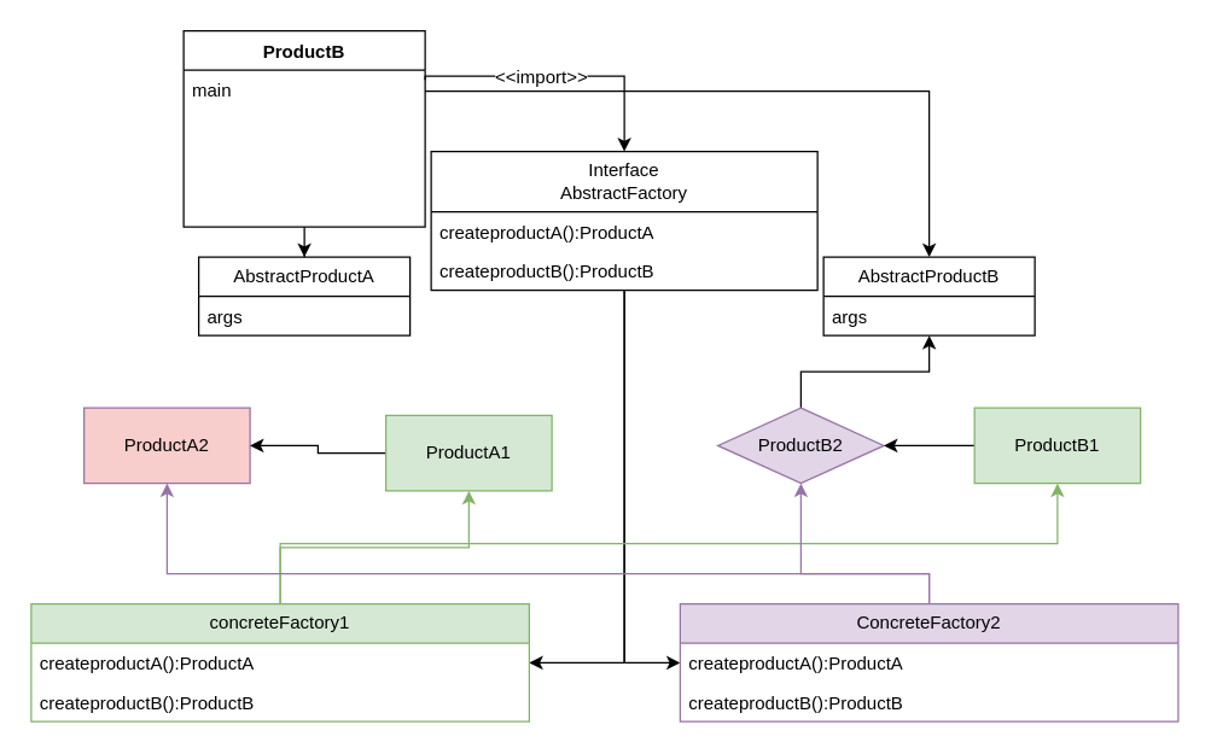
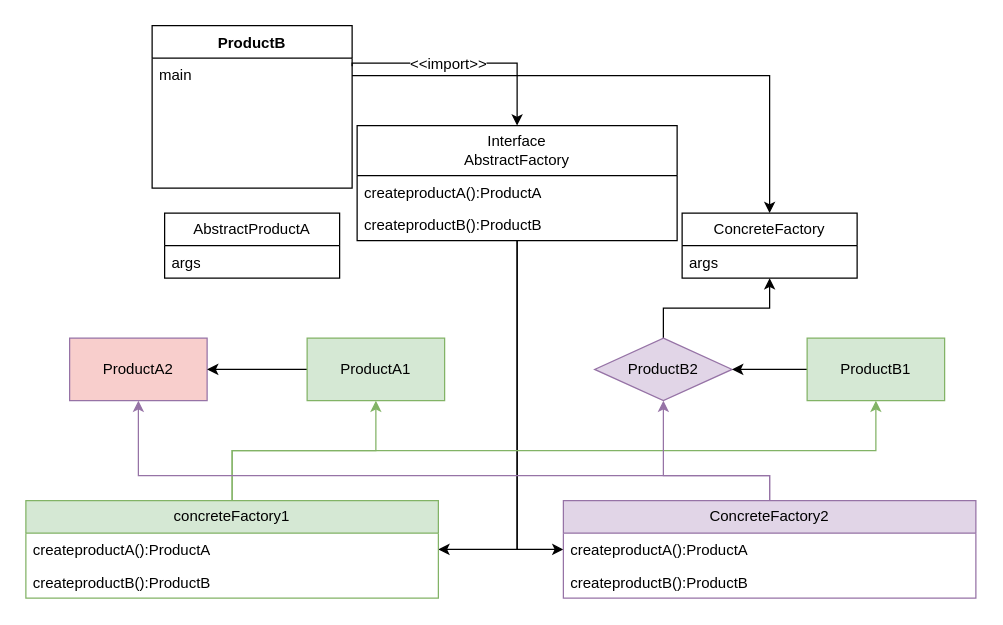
  <mxCell id="0" />
  <mxCell id="1" parent="0" />
- <mxCell id="2" style="edgeStyle=orthogonalEdgeStyle;rounded=0;orthogonalLoop=1;jettySize=auto;html=1;" parent="1" source="4" target="30" edge="1"><mxGeometry relative="1" as="geometry" /></mxCell>
  <mxCell id="3" style="edgeStyle=orthogonalEdgeStyle;rounded=0;orthogonalLoop=1;jettySize=auto;html=1;" parent="1" source="4" target="32" edge="1"><mxGeometry relative="1" as="geometry"><Array as="points"><mxPoint x="615" y="60" /></Array></mxGeometry></mxCell>
  <mxCell id="4" value="ProductB" style="swimlane;fontStyle=1;align=center;verticalAlign=top;childLayout=stackLayout;horizontal=1;startSize=26;horizontalStack=0;resizeParent=1;resizeParentMax=0;resizeLast=0;collapsible=1;marginBottom=0;whiteSpace=wrap;html=1;fontFamily=Helvetica;fontSize=12;textShadow=0;labelBorderColor=none;spacingTop=0;" parent="1" vertex="1"><mxGeometry x="121" y="20" width="160" height="130" as="geometry" /></mxCell>
  <mxCell id="5" value="&lt;div style=&quot;font-size: 12px;&quot;&gt;main&lt;/div&gt;" style="text;strokeColor=none;fillColor=none;align=left;verticalAlign=top;spacingLeft=4;spacingRight=4;overflow=hidden;rotatable=0;points=[[0,0.5],[1,0.5]];portConstraint=eastwest;whiteSpace=wrap;html=1;fontFamily=Helvetica;fontSize=12;textShadow=0;labelBorderColor=none;horizontal=1;spacingTop=0;" parent="4" vertex="1"><mxGeometry y="26" width="160" height="104" as="geometry" /></mxCell>
  <mxCell id="6" style="edgeStyle=orthogonalEdgeStyle;rounded=0;orthogonalLoop=1;jettySize=auto;html=1;entryX=0;entryY=0.5;entryDx=0;entryDy=0;" parent="1" source="8" target="26" edge="1"><mxGeometry relative="1" as="geometry" /></mxCell>
  <mxCell id="7" style="edgeStyle=orthogonalEdgeStyle;rounded=0;orthogonalLoop=1;jettySize=auto;html=1;entryX=1;entryY=0.5;entryDx=0;entryDy=0;" parent="1" source="8" target="21" edge="1"><mxGeometry relative="1" as="geometry" /></mxCell>
  <mxCell id="8" value="Interface&lt;div style=&quot;font-size: 12px;&quot;&gt;AbstractFactory&lt;/div&gt;" style="swimlane;fontStyle=0;childLayout=stackLayout;horizontal=1;startSize=40;fillColor=none;horizontalStack=0;resizeParent=1;resizeParentMax=0;resizeLast=0;collapsible=1;marginBottom=0;whiteSpace=wrap;html=1;fontFamily=Helvetica;fontSize=12;textShadow=0;labelBorderColor=none;spacingTop=0;" parent="1" vertex="1"><mxGeometry x="285" y="100" width="256" height="92" as="geometry" /></mxCell>
  <mxCell id="9" value="createproductA():ProductA" style="text;strokeColor=none;fillColor=none;align=left;verticalAlign=top;spacingLeft=4;spacingRight=4;overflow=hidden;rotatable=0;points=[[0,0.5],[1,0.5]];portConstraint=eastwest;whiteSpace=wrap;html=1;fontFamily=Helvetica;fontSize=12;textShadow=0;labelBorderColor=none;horizontal=1;spacingTop=0;" parent="8" vertex="1"><mxGeometry y="40" width="256" height="26" as="geometry" /></mxCell>
  <mxCell id="10" value="createproductB():ProductB" style="text;strokeColor=none;fillColor=none;align=left;verticalAlign=top;spacingLeft=4;spacingRight=4;overflow=hidden;rotatable=0;points=[[0,0.5],[1,0.5]];portConstraint=eastwest;whiteSpace=wrap;html=1;fontFamily=Helvetica;fontSize=12;textShadow=0;labelBorderColor=none;horizontal=1;spacingTop=0;" parent="8" vertex="1"><mxGeometry y="66" width="256" height="26" as="geometry" /></mxCell>
  <mxCell id="11" value="ProductA2" style="html=1;whiteSpace=wrap;fontFamily=Helvetica;fontSize=12;textShadow=0;labelBorderColor=none;horizontal=1;spacingTop=0;fillColor=#f8cecc;strokeColor=#9673a6;" parent="1" vertex="1"><mxGeometry x="55" y="270" width="110" height="50" as="geometry" /></mxCell>
  <mxCell id="12" style="edgeStyle=orthogonalEdgeStyle;rounded=0;orthogonalLoop=1;jettySize=auto;html=1;fontFamily=Helvetica;fontSize=12;textShadow=0;labelBorderColor=none;horizontal=1;spacingTop=0;" parent="1" source="13" target="11" edge="1"><mxGeometry relative="1" as="geometry" /></mxCell>
- <mxCell id="13" value="ProductA1" style="html=1;whiteSpace=wrap;fontFamily=Helvetica;fontSize=12;textShadow=0;labelBorderColor=none;horizontal=1;spacingTop=0;fillColor=#d5e8d4;strokeColor=#82b366;" parent="1" vertex="1"><mxGeometry x="255" y="275" width="110" height="50" as="geometry" /></mxCell>
+ <mxCell id="13" value="ProductA1" style="html=1;whiteSpace=wrap;fontFamily=Helvetica;fontSize=12;textShadow=0;labelBorderColor=none;horizontal=1;spacingTop=0;fillColor=#d5e8d4;strokeColor=#82b366;" parent="1" vertex="1"><mxGeometry x="245" y="270" width="110" height="50" as="geometry" /></mxCell>
  <mxCell id="14" style="edgeStyle=orthogonalEdgeStyle;rounded=0;orthogonalLoop=1;jettySize=auto;html=1;" parent="1" source="15" target="32" edge="1"><mxGeometry relative="1" as="geometry" /></mxCell>
  <mxCell id="15" value="ProductB2" style="rhombus;html=1;whiteSpace=wrap;fontFamily=Helvetica;fontSize=12;textShadow=0;labelBorderColor=none;horizontal=1;spacingTop=0;fillColor=#e1d5e7;strokeColor=#9673a6;" parent="1" vertex="1"><mxGeometry x="475" y="270" width="110" height="50" as="geometry" /></mxCell>
  <mxCell id="16" style="edgeStyle=orthogonalEdgeStyle;rounded=0;orthogonalLoop=1;jettySize=auto;html=1;" parent="1" source="17" target="15" edge="1"><mxGeometry relative="1" as="geometry" /></mxCell>
  <mxCell id="17" value="ProductB1" style="html=1;whiteSpace=wrap;fontFamily=Helvetica;fontSize=12;textShadow=0;labelBorderColor=none;horizontal=1;spacingTop=0;fillColor=#d5e8d4;strokeColor=#82b366;" parent="1" vertex="1"><mxGeometry x="645" y="270" width="110" height="50" as="geometry" /></mxCell>
  <mxCell id="18" style="edgeStyle=orthogonalEdgeStyle;rounded=0;orthogonalLoop=1;jettySize=auto;html=1;entryX=0.5;entryY=1;entryDx=0;entryDy=0;fillColor=#d5e8d4;strokeColor=#82b366;" parent="1" source="20" target="13" edge="1"><mxGeometry relative="1" as="geometry" /></mxCell>
  <mxCell id="19" style="edgeStyle=orthogonalEdgeStyle;rounded=0;orthogonalLoop=1;jettySize=auto;html=1;entryX=0.5;entryY=1;entryDx=0;entryDy=0;fillColor=#d5e8d4;strokeColor=#82b366;" parent="1" source="20" target="17" edge="1"><mxGeometry relative="1" as="geometry"><Array as="points"><mxPoint x="185" y="360" /><mxPoint x="700" y="360" /></Array></mxGeometry></mxCell>
  <mxCell id="20" value="concreteFactory1" style="swimlane;fontStyle=0;childLayout=stackLayout;horizontal=1;startSize=26;fillColor=#d5e8d4;horizontalStack=0;resizeParent=1;resizeParentMax=0;resizeLast=0;collapsible=1;marginBottom=0;whiteSpace=wrap;html=1;fontFamily=Helvetica;fontSize=12;textShadow=0;labelBorderColor=none;spacingTop=0;strokeColor=#82b366;" parent="1" vertex="1"><mxGeometry x="20" y="400" width="330" height="78" as="geometry" /></mxCell>
  <mxCell id="21" value="createproductA():ProductA" style="text;strokeColor=none;fillColor=none;align=left;verticalAlign=top;spacingLeft=4;spacingRight=4;overflow=hidden;rotatable=0;points=[[0,0.5],[1,0.5]];portConstraint=eastwest;whiteSpace=wrap;html=1;fontFamily=Helvetica;fontSize=12;textShadow=0;labelBorderColor=none;horizontal=1;spacingTop=0;" parent="20" vertex="1"><mxGeometry y="26" width="330" height="26" as="geometry" /></mxCell>
  <mxCell id="22" value="createproductB():ProductB" style="text;strokeColor=none;fillColor=none;align=left;verticalAlign=top;spacingLeft=4;spacingRight=4;overflow=hidden;rotatable=0;points=[[0,0.5],[1,0.5]];portConstraint=eastwest;whiteSpace=wrap;html=1;fontFamily=Helvetica;fontSize=12;textShadow=0;labelBorderColor=none;horizontal=1;spacingTop=0;" parent="20" vertex="1"><mxGeometry y="52" width="330" height="26" as="geometry" /></mxCell>
  <mxCell id="23" style="edgeStyle=orthogonalEdgeStyle;rounded=0;orthogonalLoop=1;jettySize=auto;html=1;entryX=0.5;entryY=1;entryDx=0;entryDy=0;fillColor=#e1d5e7;strokeColor=#9673a6;" parent="1" source="25" target="15" edge="1"><mxGeometry relative="1" as="geometry"><Array as="points"><mxPoint x="615" y="380" /><mxPoint x="530" y="380" /></Array></mxGeometry></mxCell>
  <mxCell id="24" style="edgeStyle=orthogonalEdgeStyle;rounded=0;orthogonalLoop=1;jettySize=auto;html=1;entryX=0.5;entryY=1;entryDx=0;entryDy=0;fillColor=#e1d5e7;strokeColor=#9673a6;" parent="1" source="25" target="11" edge="1"><mxGeometry relative="1" as="geometry"><Array as="points"><mxPoint x="615" y="380" /><mxPoint x="110" y="380" /></Array></mxGeometry></mxCell>
  <mxCell id="25" value="ConcreteFactory2" style="swimlane;fontStyle=0;childLayout=stackLayout;horizontal=1;startSize=26;fillColor=#e1d5e7;horizontalStack=0;resizeParent=1;resizeParentMax=0;resizeLast=0;collapsible=1;marginBottom=0;whiteSpace=wrap;html=1;fontFamily=Helvetica;fontSize=12;textShadow=0;labelBorderColor=none;spacingTop=0;strokeColor=#9673a6;" parent="1" vertex="1"><mxGeometry x="450" y="400" width="330" height="78" as="geometry" /></mxCell>
  <mxCell id="26" value="createproductA():ProductA" style="text;align=left;verticalAlign=top;spacingLeft=4;spacingRight=4;overflow=hidden;rotatable=0;points=[[0,0.5],[1,0.5]];portConstraint=eastwest;whiteSpace=wrap;html=1;fontFamily=Helvetica;fontSize=12;textShadow=0;labelBorderColor=none;horizontal=1;spacingTop=0;" parent="25" vertex="1"><mxGeometry y="26" width="330" height="26" as="geometry" /></mxCell>
  <mxCell id="27" value="createproductB():ProductB" style="text;align=left;verticalAlign=top;spacingLeft=4;spacingRight=4;overflow=hidden;rotatable=0;points=[[0,0.5],[1,0.5]];portConstraint=eastwest;whiteSpace=wrap;html=1;fontFamily=Helvetica;fontSize=12;textShadow=0;labelBorderColor=none;horizontal=1;spacingTop=0;" parent="25" vertex="1"><mxGeometry y="52" width="330" height="26" as="geometry" /></mxCell>
  <mxCell id="28" style="edgeStyle=orthogonalEdgeStyle;rounded=0;orthogonalLoop=1;jettySize=auto;html=1;exitX=1;exitY=0.25;exitDx=0;exitDy=0;entryX=0.5;entryY=0;entryDx=0;entryDy=0;fontFamily=Helvetica;fontSize=12;textShadow=0;labelBorderColor=none;horizontal=1;spacingTop=0;" parent="1" source="4" target="8" edge="1"><mxGeometry relative="1" as="geometry"><Array as="points"><mxPoint x="281" y="50" /><mxPoint x="413" y="50" /></Array></mxGeometry></mxCell>
  <mxCell id="29" value="&amp;lt;&amp;lt;import&amp;gt;&amp;gt;" style="edgeLabel;html=1;align=center;verticalAlign=middle;resizable=0;points=[];fontFamily=Helvetica;fontSize=12;textShadow=0;labelBorderColor=none;horizontal=1;spacingTop=0;" parent="28" connectable="0" vertex="1"><mxGeometry x="-0.1" y="-1" relative="1" as="geometry"><mxPoint x="-4" y="-1" as="offset" /></mxGeometry></mxCell>
  <mxCell id="30" value="AbstractProductA" style="swimlane;fontStyle=0;childLayout=stackLayout;horizontal=1;startSize=26;fillColor=none;horizontalStack=0;resizeParent=1;resizeParentMax=0;resizeLast=0;collapsible=1;marginBottom=0;whiteSpace=wrap;html=1;fontFamily=Helvetica;fontSize=12;textShadow=0;labelBorderColor=none;spacingTop=0;" parent="1" vertex="1"><mxGeometry x="131" y="170" width="140" height="52" as="geometry" /></mxCell>
  <mxCell id="31" value="args" style="text;strokeColor=none;fillColor=none;align=left;verticalAlign=top;spacingLeft=4;spacingRight=4;overflow=hidden;rotatable=0;points=[[0,0.5],[1,0.5]];portConstraint=eastwest;whiteSpace=wrap;html=1;fontFamily=Helvetica;fontSize=12;textShadow=0;labelBorderColor=none;horizontal=1;spacingTop=0;" parent="30" vertex="1"><mxGeometry y="26" width="140" height="26" as="geometry" /></mxCell>
- <mxCell id="32" value="AbstractProductB" style="swimlane;fontStyle=0;childLayout=stackLayout;horizontal=1;startSize=26;fillColor=none;horizontalStack=0;resizeParent=1;resizeParentMax=0;resizeLast=0;collapsible=1;marginBottom=0;whiteSpace=wrap;html=1;fontFamily=Helvetica;fontSize=12;textShadow=0;labelBorderColor=none;spacingTop=0;" parent="1" vertex="1"><mxGeometry x="545" y="170" width="140" height="52" as="geometry"><mxRectangle x="720" y="201" width="70" height="30" as="alternateBounds" /></mxGeometry></mxCell>
+ <mxCell id="32" value="ConcreteFactory" style="swimlane;fontStyle=0;childLayout=stackLayout;horizontal=1;startSize=26;fillColor=none;horizontalStack=0;resizeParent=1;resizeParentMax=0;resizeLast=0;collapsible=1;marginBottom=0;whiteSpace=wrap;html=1;fontFamily=Helvetica;fontSize=12;textShadow=0;labelBorderColor=none;spacingTop=0;" parent="1" vertex="1"><mxGeometry x="545" y="170" width="140" height="52" as="geometry"><mxRectangle x="720" y="201" width="70" height="30" as="alternateBounds" /></mxGeometry></mxCell>
  <mxCell id="33" value="args" style="text;strokeColor=none;fillColor=none;align=left;verticalAlign=top;spacingLeft=4;spacingRight=4;overflow=hidden;rotatable=0;points=[[0,0.5],[1,0.5]];portConstraint=eastwest;whiteSpace=wrap;html=1;fontFamily=Helvetica;fontSize=12;textShadow=0;labelBorderColor=none;horizontal=1;spacingTop=0;" parent="32" vertex="1"><mxGeometry y="26" width="140" height="26" as="geometry" /></mxCell>
